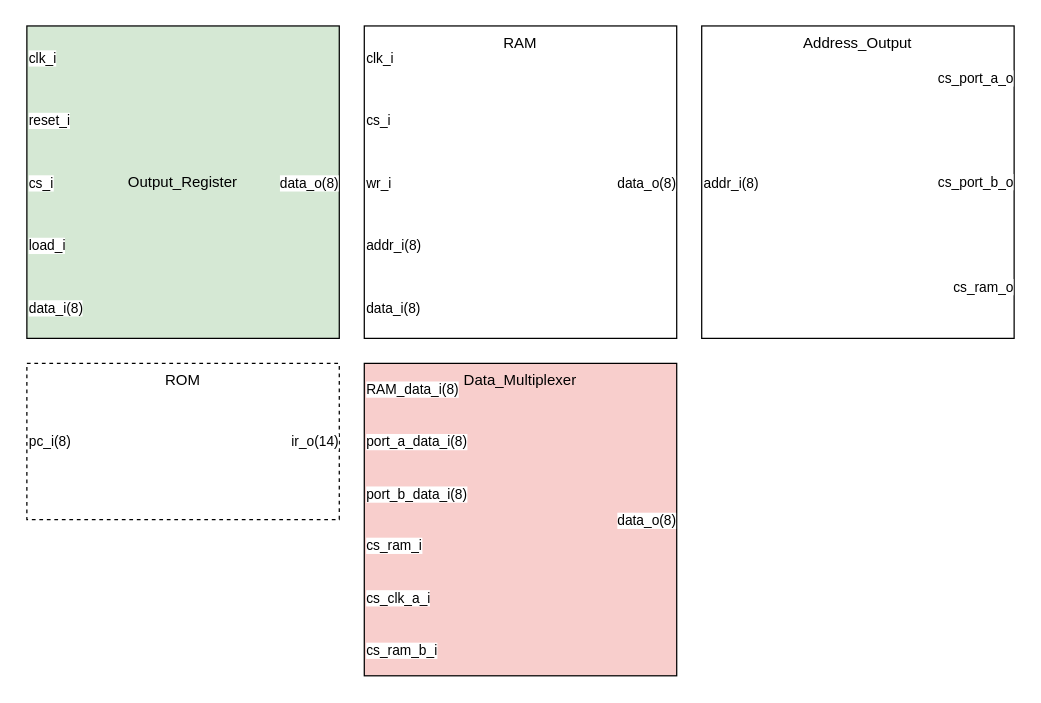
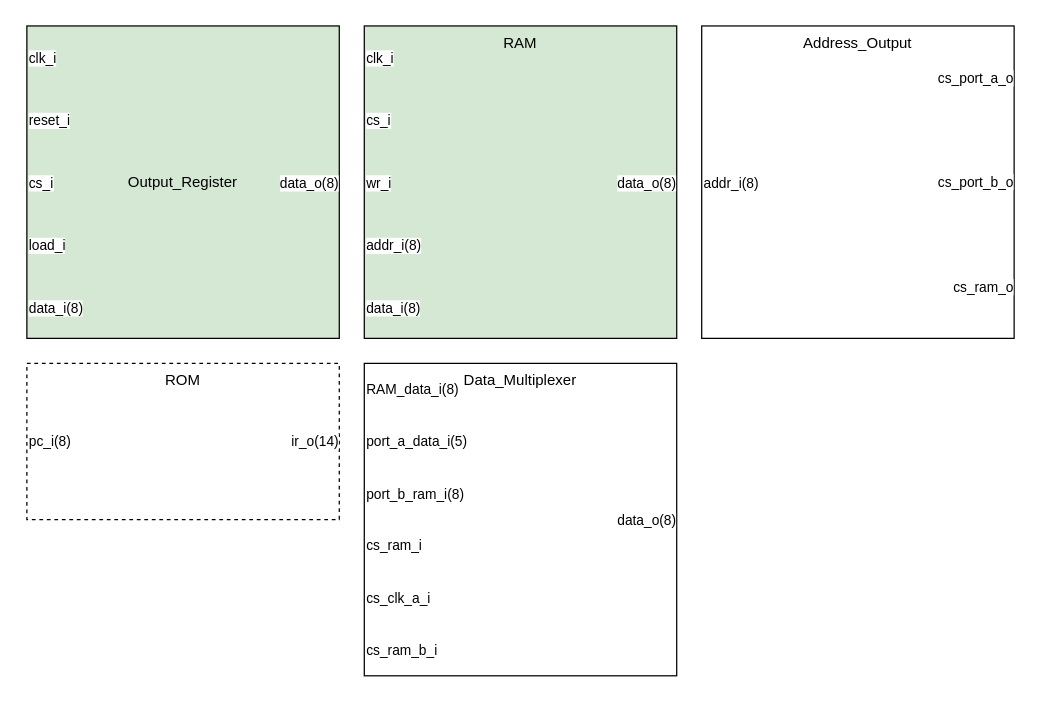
  <mxCell id="0" />
  <mxCell id="1" parent="0" />
  <mxCell id="2" value="" style="group" vertex="1" connectable="0" parent="1"><mxGeometry x="20.997" y="290" width="250" height="125" as="geometry" /></mxCell>
  <mxCell id="3" value="ROM" style="rounded=0;whiteSpace=wrap;html=1;verticalAlign=top;dashed=1;" parent="2" vertex="1"><mxGeometry x="0.006" width="249.99" height="125" as="geometry" /></mxCell>
  <mxCell id="4" style="edgeStyle=orthogonalEdgeStyle;rounded=0;orthogonalLoop=1;jettySize=auto;html=1;exitX=0.5;exitY=1;exitDx=0;exitDy=0;" parent="2" source="3" target="3" edge="1"><mxGeometry relative="1" as="geometry" /></mxCell>
  <mxCell id="5" value="ir_o(14)" style="edgeLabel;html=1;align=right;verticalAlign=middle;resizable=0;points=[];" vertex="1" connectable="0" parent="2"><mxGeometry x="250" y="62.495" as="geometry" /></mxCell>
  <mxCell id="6" value="pc_i(8)" style="edgeLabel;html=1;align=left;verticalAlign=middle;resizable=0;points=[];" vertex="1" connectable="0" parent="2"><mxGeometry y="62.5" as="geometry" /></mxCell>
  <mxCell id="7" value="" style="group" vertex="1" connectable="0" parent="1"><mxGeometry x="291.002" y="20" width="250" height="250" as="geometry" /></mxCell>
- <mxCell id="8" value="RAM" style="rounded=0;whiteSpace=wrap;html=1;verticalAlign=top;" parent="7" vertex="1"><mxGeometry width="250" height="250" as="geometry" /></mxCell>
+ <mxCell id="8" value="RAM" style="rounded=0;whiteSpace=wrap;html=1;verticalAlign=top;fillColor=#d5e8d4;" parent="7" vertex="1"><mxGeometry width="250" height="250" as="geometry" /></mxCell>
  <mxCell id="9" value="clk_i" style="edgeLabel;html=1;align=left;verticalAlign=middle;resizable=0;points=[];" vertex="1" connectable="0" parent="7"><mxGeometry x="0.008" y="25" as="geometry" /></mxCell>
  <mxCell id="10" value="cs_i" style="edgeLabel;html=1;align=left;verticalAlign=middle;resizable=0;points=[];" vertex="1" connectable="0" parent="7"><mxGeometry x="0.008" y="75" as="geometry" /></mxCell>
  <mxCell id="11" value="wr_i" style="edgeLabel;html=1;align=left;verticalAlign=middle;resizable=0;points=[];" vertex="1" connectable="0" parent="7"><mxGeometry x="0.008" y="125" as="geometry" /></mxCell>
  <mxCell id="12" value="addr_i(8)" style="edgeLabel;html=1;align=left;verticalAlign=middle;resizable=0;points=[];" vertex="1" connectable="0" parent="7"><mxGeometry x="0.008" y="175" as="geometry" /></mxCell>
  <mxCell id="13" value="&lt;div&gt;data_i(8)&lt;/div&gt;" style="edgeLabel;html=1;align=left;verticalAlign=middle;resizable=0;points=[];" vertex="1" connectable="0" parent="7"><mxGeometry x="0.008" y="225" as="geometry" /></mxCell>
  <mxCell id="14" value="&lt;div&gt;data_o(8)&lt;/div&gt;" style="edgeLabel;html=1;align=right;verticalAlign=middle;resizable=0;points=[];" vertex="1" connectable="0" parent="7"><mxGeometry x="250.0" y="125.0" as="geometry" /></mxCell>
  <mxCell id="15" value="" style="group" vertex="1" connectable="0" parent="1"><mxGeometry x="560.996" y="20" width="250" height="250" as="geometry" /></mxCell>
  <mxCell id="16" value="Address_Output" style="rounded=0;whiteSpace=wrap;html=1;verticalAlign=top;" parent="15" vertex="1"><mxGeometry x="0.005" width="249.995" height="250.0" as="geometry" /></mxCell>
  <mxCell id="17" style="edgeStyle=orthogonalEdgeStyle;rounded=0;orthogonalLoop=1;jettySize=auto;html=1;exitX=0.5;exitY=1;exitDx=0;exitDy=0;" parent="15" source="16" target="16" edge="1"><mxGeometry relative="1" as="geometry" /></mxCell>
  <mxCell id="18" value="cs_port_b_o" style="edgeLabel;html=1;align=right;verticalAlign=middle;resizable=0;points=[];" vertex="1" connectable="0" parent="15"><mxGeometry x="249.995" y="124.583" as="geometry" /></mxCell>
  <mxCell id="19" value="cs_port_a_o" style="edgeLabel;html=1;align=right;verticalAlign=middle;resizable=0;points=[];" vertex="1" connectable="0" parent="15"><mxGeometry x="249.995" y="41.667" as="geometry" /></mxCell>
  <mxCell id="20" value="&lt;div&gt;cs_ram_o&lt;/div&gt;" style="edgeLabel;html=1;align=right;verticalAlign=middle;resizable=0;points=[];" vertex="1" connectable="0" parent="15"><mxGeometry x="249.995" y="208.333" as="geometry" /></mxCell>
  <mxCell id="21" value="addr_i(8)" style="edgeLabel;html=1;align=left;verticalAlign=middle;resizable=0;points=[];" vertex="1" connectable="0" parent="15"><mxGeometry y="125.0" as="geometry" /></mxCell>
  <mxCell id="22" value="" style="group" vertex="1" connectable="0" parent="1"><mxGeometry x="290.996" y="290" width="250" height="250" as="geometry" /></mxCell>
- <mxCell id="23" value="Data_Multiplexer" style="rounded=0;whiteSpace=wrap;html=1;movable=1;resizable=1;rotatable=1;deletable=1;editable=1;locked=0;connectable=1;verticalAlign=top;fillColor=#f8cecc;" parent="22" vertex="1"><mxGeometry x="0.004" width="249.996" height="250.0" as="geometry" /></mxCell>
+ <mxCell id="23" value="Data_Multiplexer" style="rounded=0;whiteSpace=wrap;html=1;movable=1;resizable=1;rotatable=1;deletable=1;editable=1;locked=0;connectable=1;verticalAlign=top;" parent="22" vertex="1"><mxGeometry x="0.004" width="249.996" height="250.0" as="geometry" /></mxCell>
  <mxCell id="24" style="edgeStyle=orthogonalEdgeStyle;rounded=0;orthogonalLoop=1;jettySize=auto;html=1;exitX=0.5;exitY=1;exitDx=0;exitDy=0;movable=1;resizable=1;rotatable=1;deletable=1;editable=1;locked=0;connectable=1;verticalAlign=top;" parent="22" source="23" target="23" edge="1"><mxGeometry relative="1" as="geometry" /></mxCell>
  <mxCell id="25" value="" style="edgeStyle=orthogonalEdgeStyle;rounded=0;orthogonalLoop=1;jettySize=auto;html=1;" edge="1" parent="22" source="26" target="23"><mxGeometry relative="1" as="geometry" /></mxCell>
  <mxCell id="26" value="&lt;div&gt;data_o(8)&lt;/div&gt;" style="edgeLabel;html=1;align=right;verticalAlign=middle;resizable=1;points=[];movable=1;rotatable=1;deletable=1;editable=1;locked=0;connectable=1;" vertex="1" connectable="0" parent="22"><mxGeometry x="249.996" y="125.0" as="geometry" /></mxCell>
  <mxCell id="27" value="&lt;div&gt;RAM_data_i(8)&lt;/div&gt;" style="edgeLabel;html=1;align=left;verticalAlign=middle;resizable=1;points=[];movable=1;rotatable=1;deletable=1;editable=1;locked=0;connectable=1;" vertex="1" connectable="0" parent="22"><mxGeometry y="20.833" as="geometry" /></mxCell>
- <mxCell id="28" value="port_a_data_i(8)" style="edgeLabel;html=1;align=left;verticalAlign=middle;resizable=1;points=[];movable=1;rotatable=1;deletable=1;editable=1;locked=0;connectable=1;" vertex="1" connectable="0" parent="22"><mxGeometry y="62.5" as="geometry" /></mxCell>
- <mxCell id="29" value="port_b_data_i(8)" style="edgeLabel;html=1;align=left;verticalAlign=middle;resizable=1;points=[];movable=1;rotatable=1;deletable=1;editable=1;locked=0;connectable=1;" vertex="1" connectable="0" parent="22"><mxGeometry y="104.167" as="geometry" /></mxCell>
+ <mxCell id="28" value="port_a_data_i(5)" style="edgeLabel;html=1;align=left;verticalAlign=middle;resizable=1;points=[];movable=1;rotatable=1;deletable=1;editable=1;locked=0;connectable=1;" vertex="1" connectable="0" parent="22"><mxGeometry y="62.5" as="geometry" /></mxCell>
+ <mxCell id="29" value="port_b_ram_i(8)" style="edgeLabel;html=1;align=left;verticalAlign=middle;resizable=1;points=[];movable=1;rotatable=1;deletable=1;editable=1;locked=0;connectable=1;" vertex="1" connectable="0" parent="22"><mxGeometry y="104.167" as="geometry" /></mxCell>
  <mxCell id="30" value="cs_ram_i" style="edgeLabel;html=1;align=left;verticalAlign=middle;resizable=1;points=[];movable=1;rotatable=1;deletable=1;editable=1;locked=0;connectable=1;" vertex="1" connectable="0" parent="22"><mxGeometry y="145.833" as="geometry" /></mxCell>
  <mxCell id="31" value="cs_clk_a_i" style="edgeLabel;html=1;align=left;verticalAlign=middle;resizable=1;points=[];movable=1;rotatable=1;deletable=1;editable=1;locked=0;connectable=1;" vertex="1" connectable="0" parent="22"><mxGeometry y="187.5" as="geometry" /></mxCell>
  <mxCell id="32" value="cs_ram_b_i" style="edgeLabel;html=1;align=left;verticalAlign=middle;resizable=1;points=[];movable=1;rotatable=1;deletable=1;editable=1;locked=0;connectable=1;" vertex="1" connectable="0" parent="22"><mxGeometry y="229.167" as="geometry" /></mxCell>
  <mxCell id="33" value="" style="group" vertex="1" connectable="0" parent="1"><mxGeometry x="21" y="20" width="250" height="250" as="geometry" /></mxCell>
  <mxCell id="34" value="Output_Register" style="rounded=0;whiteSpace=wrap;html=1;fillColor=#d5e8d4;" parent="33" vertex="1"><mxGeometry width="249.994" height="250" as="geometry" /></mxCell>
  <mxCell id="35" style="edgeStyle=orthogonalEdgeStyle;rounded=0;orthogonalLoop=1;jettySize=auto;html=1;exitX=0.5;exitY=1;exitDx=0;exitDy=0;" parent="33" source="34" target="34" edge="1"><mxGeometry relative="1" as="geometry" /></mxCell>
  <mxCell id="36" value="clk_i" style="edgeLabel;html=1;align=left;verticalAlign=middle;resizable=0;points=[];" vertex="1" connectable="0" parent="33"><mxGeometry x="0.006" y="25" as="geometry" /></mxCell>
  <mxCell id="37" value="reset_i" style="edgeLabel;html=1;align=left;verticalAlign=middle;resizable=0;points=[];" vertex="1" connectable="0" parent="33"><mxGeometry x="0.006" y="75" as="geometry" /></mxCell>
  <mxCell id="38" value="cs_i" style="edgeLabel;html=1;align=left;verticalAlign=middle;resizable=0;points=[];" vertex="1" connectable="0" parent="33"><mxGeometry x="0.006" y="125" as="geometry" /></mxCell>
  <mxCell id="39" value="load_i" style="edgeLabel;html=1;align=left;verticalAlign=middle;resizable=0;points=[];" vertex="1" connectable="0" parent="33"><mxGeometry x="0.006" y="175" as="geometry" /></mxCell>
  <mxCell id="40" value="&lt;div&gt;data_i(8)&lt;/div&gt;" style="edgeLabel;html=1;align=left;verticalAlign=middle;resizable=0;points=[];" vertex="1" connectable="0" parent="33"><mxGeometry x="0.006" y="225" as="geometry" /></mxCell>
  <mxCell id="41" value="&lt;div&gt;data_o(8)&lt;/div&gt;" style="edgeLabel;html=1;align=right;verticalAlign=middle;resizable=0;points=[];" vertex="1" connectable="0" parent="33"><mxGeometry x="250" y="125.0" as="geometry" /></mxCell>
